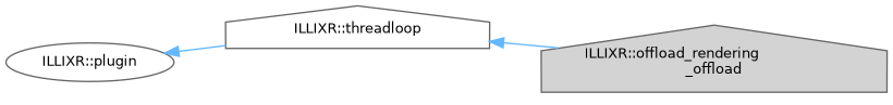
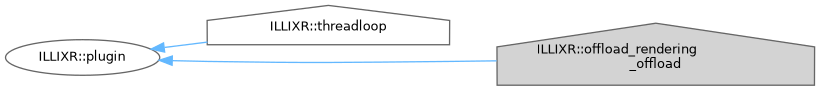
  digraph {
    rankdir=LR
    node [color=gray40 fillcolor=white fontname=Helvetica fontsize=10 shape=house style=filled]
    edge [color=steelblue1 dir=back fontname=Helvetica fontsize=10 labelfontname=Helvetica labelfontsize=10 style=solid]
    n1 [fontcolor=black height=0.2 label="ILLIXR::threadloop" width=0.4]
    n2 [fillcolor=lightgrey height=0.2 label="ILLIXR::offload_rendering\l_offload" width=0.4]
    n3 [height=0.2 label="ILLIXR::plugin" shape=ellipse width=0.4]
-   n1 -> n2
+   n3 -> n2
    n3 -> n1
  }
